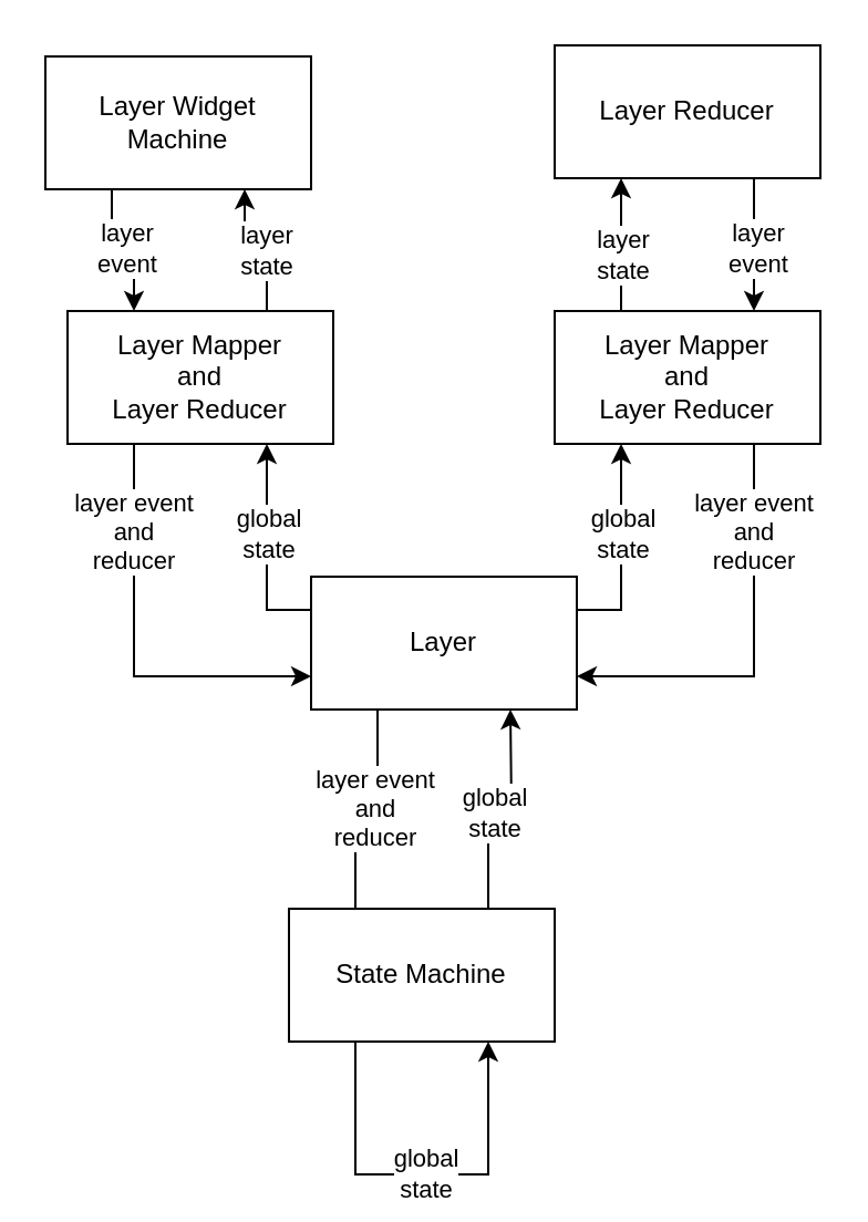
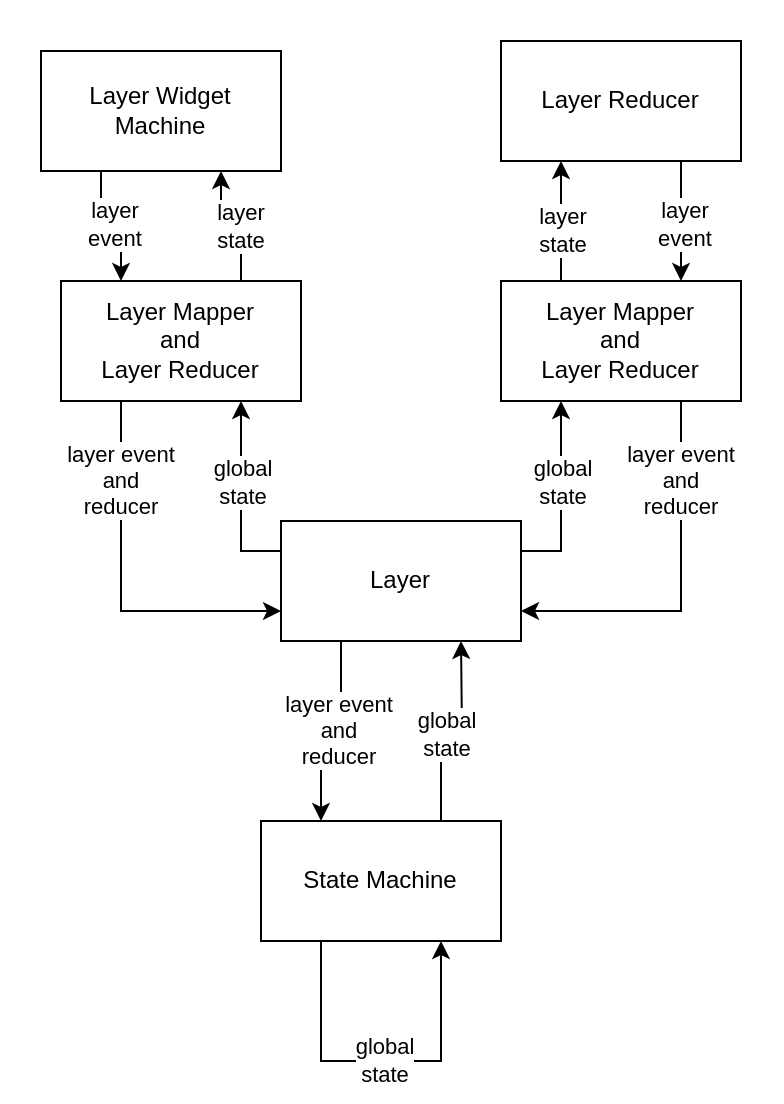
  <mxCell id="0" />
  <mxCell id="1" parent="0" />
  <mxCell id="2" style="edgeStyle=orthogonalEdgeStyle;rounded=0;orthogonalLoop=1;jettySize=auto;html=1;exitX=0;exitY=0.25;exitDx=0;exitDy=0;entryX=0.75;entryY=1;entryDx=0;entryDy=0;" parent="1" source="4" target="13" edge="1"><mxGeometry relative="1" as="geometry" /></mxCell>
  <mxCell id="3" value="global&lt;br&gt;state" style="edgeLabel;html=1;align=center;verticalAlign=middle;resizable=0;points=[];" parent="2" vertex="1" connectable="0"><mxGeometry x="0.158" relative="1" as="geometry"><mxPoint as="offset" /></mxGeometry></mxCell>
  <mxCell id="4" value="Layer" style="rounded=0;whiteSpace=wrap;html=1;" parent="1" vertex="1"><mxGeometry x="140" y="260" width="120" height="60" as="geometry" /></mxCell>
- <mxCell id="5" style="edgeStyle=orthogonalEdgeStyle;rounded=0;orthogonalLoop=1;jettySize=auto;html=1;exitX=0.25;exitY=1;exitDx=0;exitDy=0;entryX=0.25;entryY=0;entryDx=0;entryDy=0;endArrow=none;" parent="1" source="4" target="7" edge="1"><mxGeometry relative="1" as="geometry" /></mxCell>
+ <mxCell id="5" style="edgeStyle=orthogonalEdgeStyle;rounded=0;orthogonalLoop=1;jettySize=auto;html=1;exitX=0.25;exitY=1;exitDx=0;exitDy=0;entryX=0.25;entryY=0;entryDx=0;entryDy=0;" parent="1" source="4" target="7" edge="1"><mxGeometry relative="1" as="geometry" /></mxCell>
  <mxCell id="6" value="layer event&lt;br&gt;and&lt;br&gt;reducer" style="edgeLabel;html=1;align=center;verticalAlign=middle;resizable=0;points=[];" parent="5" vertex="1" connectable="0"><mxGeometry x="-0.067" y="-1" relative="1" as="geometry"><mxPoint as="offset" /></mxGeometry></mxCell>
  <mxCell id="7" value="State Machine" style="rounded=0;whiteSpace=wrap;html=1;" parent="1" vertex="1"><mxGeometry x="130" y="410" width="120" height="60" as="geometry" /></mxCell>
  <mxCell id="8" style="edgeStyle=orthogonalEdgeStyle;rounded=0;orthogonalLoop=1;jettySize=auto;html=1;exitX=0.5;exitY=1;exitDx=0;exitDy=0;" parent="1" source="7" target="7" edge="1"><mxGeometry relative="1" as="geometry" /></mxCell>
  <mxCell id="9" style="edgeStyle=orthogonalEdgeStyle;rounded=0;orthogonalLoop=1;jettySize=auto;html=1;exitX=0.75;exitY=0;exitDx=0;exitDy=0;entryX=0.75;entryY=1;entryDx=0;entryDy=0;" parent="1" source="13" target="16" edge="1"><mxGeometry relative="1" as="geometry" /></mxCell>
  <mxCell id="10" value="layer&lt;br&gt;state" style="edgeLabel;html=1;align=center;verticalAlign=middle;resizable=0;points=[];" parent="9" vertex="1" connectable="0"><mxGeometry x="-0.133" relative="1" as="geometry"><mxPoint as="offset" /></mxGeometry></mxCell>
  <mxCell id="11" style="edgeStyle=orthogonalEdgeStyle;rounded=0;orthogonalLoop=1;jettySize=auto;html=1;exitX=0.25;exitY=1;exitDx=0;exitDy=0;entryX=0;entryY=0.75;entryDx=0;entryDy=0;" parent="1" source="13" target="4" edge="1"><mxGeometry relative="1" as="geometry" /></mxCell>
  <mxCell id="12" value="layer event&lt;br&gt;and&lt;br&gt;reducer" style="edgeLabel;html=1;align=center;verticalAlign=middle;resizable=0;points=[];" parent="11" vertex="1" connectable="0"><mxGeometry x="-0.578" y="-1" relative="1" as="geometry"><mxPoint as="offset" /></mxGeometry></mxCell>
  <mxCell id="13" value="Layer Mapper&lt;br&gt;and&lt;br&gt;Layer Reducer" style="rounded=0;whiteSpace=wrap;html=1;" parent="1" vertex="1"><mxGeometry x="30" y="140" width="120" height="60" as="geometry" /></mxCell>
  <mxCell id="14" style="edgeStyle=orthogonalEdgeStyle;rounded=0;orthogonalLoop=1;jettySize=auto;html=1;exitX=0.25;exitY=1;exitDx=0;exitDy=0;entryX=0.25;entryY=0;entryDx=0;entryDy=0;" parent="1" source="16" target="13" edge="1"><mxGeometry relative="1" as="geometry" /></mxCell>
  <mxCell id="15" value="layer&lt;br&gt;event" style="edgeLabel;html=1;align=center;verticalAlign=middle;resizable=0;points=[];" parent="14" vertex="1" connectable="0"><mxGeometry x="0.033" y="1" relative="1" as="geometry"><mxPoint as="offset" /></mxGeometry></mxCell>
  <mxCell id="16" value="Layer Widget Machine" style="rounded=0;whiteSpace=wrap;html=1;" parent="1" vertex="1"><mxGeometry x="20" y="25" width="120" height="60" as="geometry" /></mxCell>
  <mxCell id="17" style="edgeStyle=orthogonalEdgeStyle;rounded=0;orthogonalLoop=1;jettySize=auto;html=1;exitX=0.75;exitY=0;exitDx=0;exitDy=0;entryX=0.25;entryY=0;entryDx=0;entryDy=0;" parent="1" source="7" edge="1"><mxGeometry relative="1" as="geometry"><mxPoint x="230" y="380" as="sourcePoint" /><mxPoint x="230" y="320" as="targetPoint" /></mxGeometry></mxCell>
  <mxCell id="18" value="global&lt;br&gt;state" style="edgeLabel;html=1;align=center;verticalAlign=middle;resizable=0;points=[];" parent="17" vertex="1" connectable="0"><mxGeometry x="-0.067" y="-1" relative="1" as="geometry"><mxPoint as="offset" /></mxGeometry></mxCell>
  <mxCell id="19" style="edgeStyle=orthogonalEdgeStyle;rounded=0;orthogonalLoop=1;jettySize=auto;html=1;exitX=0.25;exitY=1;exitDx=0;exitDy=0;entryX=0.75;entryY=1;entryDx=0;entryDy=0;" parent="1" source="7" target="7" edge="1"><mxGeometry relative="1" as="geometry"><Array as="points"><mxPoint x="170" y="530" /><mxPoint x="230" y="530" /></Array></mxGeometry></mxCell>
  <mxCell id="20" value="global&lt;br&gt;state" style="edgeLabel;html=1;align=center;verticalAlign=middle;resizable=0;points=[];" parent="19" vertex="1" connectable="0"><mxGeometry x="0.011" y="1" relative="1" as="geometry"><mxPoint as="offset" /></mxGeometry></mxCell>
  <mxCell id="21" value="Layer Mapper&lt;br&gt;and&lt;br&gt;Layer Reducer" style="rounded=0;whiteSpace=wrap;html=1;" parent="1" vertex="1"><mxGeometry x="250" y="140" width="120" height="60" as="geometry" /></mxCell>
  <mxCell id="22" value="Layer Reducer" style="rounded=0;whiteSpace=wrap;html=1;" parent="1" vertex="1"><mxGeometry x="250" y="20" width="120" height="60" as="geometry" /></mxCell>
  <mxCell id="23" style="edgeStyle=orthogonalEdgeStyle;rounded=0;orthogonalLoop=1;jettySize=auto;html=1;exitX=0.25;exitY=0;exitDx=0;exitDy=0;entryX=0.25;entryY=1;entryDx=0;entryDy=0;" parent="1" source="21" target="22" edge="1"><mxGeometry relative="1" as="geometry"><mxPoint x="300" y="140" as="sourcePoint" /><mxPoint x="300" y="80" as="targetPoint" /></mxGeometry></mxCell>
  <mxCell id="24" value="layer&lt;br&gt;state" style="edgeLabel;html=1;align=center;verticalAlign=middle;resizable=0;points=[];" parent="23" vertex="1" connectable="0"><mxGeometry x="-0.133" relative="1" as="geometry"><mxPoint as="offset" /></mxGeometry></mxCell>
  <mxCell id="25" style="edgeStyle=orthogonalEdgeStyle;rounded=0;orthogonalLoop=1;jettySize=auto;html=1;exitX=0.75;exitY=1;exitDx=0;exitDy=0;entryX=0.75;entryY=0;entryDx=0;entryDy=0;" parent="1" source="22" target="21" edge="1"><mxGeometry relative="1" as="geometry"><mxPoint x="370" y="80" as="sourcePoint" /><mxPoint x="370" y="140" as="targetPoint" /></mxGeometry></mxCell>
  <mxCell id="26" value="layer&lt;br&gt;event" style="edgeLabel;html=1;align=center;verticalAlign=middle;resizable=0;points=[];" parent="25" vertex="1" connectable="0"><mxGeometry x="0.033" y="1" relative="1" as="geometry"><mxPoint as="offset" /></mxGeometry></mxCell>
  <mxCell id="27" style="edgeStyle=orthogonalEdgeStyle;rounded=0;orthogonalLoop=1;jettySize=auto;html=1;exitX=1;exitY=0.25;exitDx=0;exitDy=0;entryX=0.25;entryY=1;entryDx=0;entryDy=0;" parent="1" source="4" target="21" edge="1"><mxGeometry relative="1" as="geometry"><mxPoint x="320" y="275" as="sourcePoint" /><mxPoint x="300" y="220" as="targetPoint" /></mxGeometry></mxCell>
  <mxCell id="28" value="global&lt;br&gt;state" style="edgeLabel;html=1;align=center;verticalAlign=middle;resizable=0;points=[];" parent="27" vertex="1" connectable="0"><mxGeometry x="0.158" relative="1" as="geometry"><mxPoint as="offset" /></mxGeometry></mxCell>
  <mxCell id="29" style="edgeStyle=orthogonalEdgeStyle;rounded=0;orthogonalLoop=1;jettySize=auto;html=1;exitX=0.75;exitY=1;exitDx=0;exitDy=0;entryX=1;entryY=0.75;entryDx=0;entryDy=0;" parent="1" source="21" target="4" edge="1"><mxGeometry relative="1" as="geometry"><mxPoint x="294" y="220" as="sourcePoint" /><mxPoint x="374" y="325" as="targetPoint" /></mxGeometry></mxCell>
  <mxCell id="30" value="layer event&lt;br&gt;and&lt;br&gt;reducer" style="edgeLabel;html=1;align=center;verticalAlign=middle;resizable=0;points=[];" parent="29" vertex="1" connectable="0"><mxGeometry x="-0.578" y="-1" relative="1" as="geometry"><mxPoint as="offset" /></mxGeometry></mxCell>
